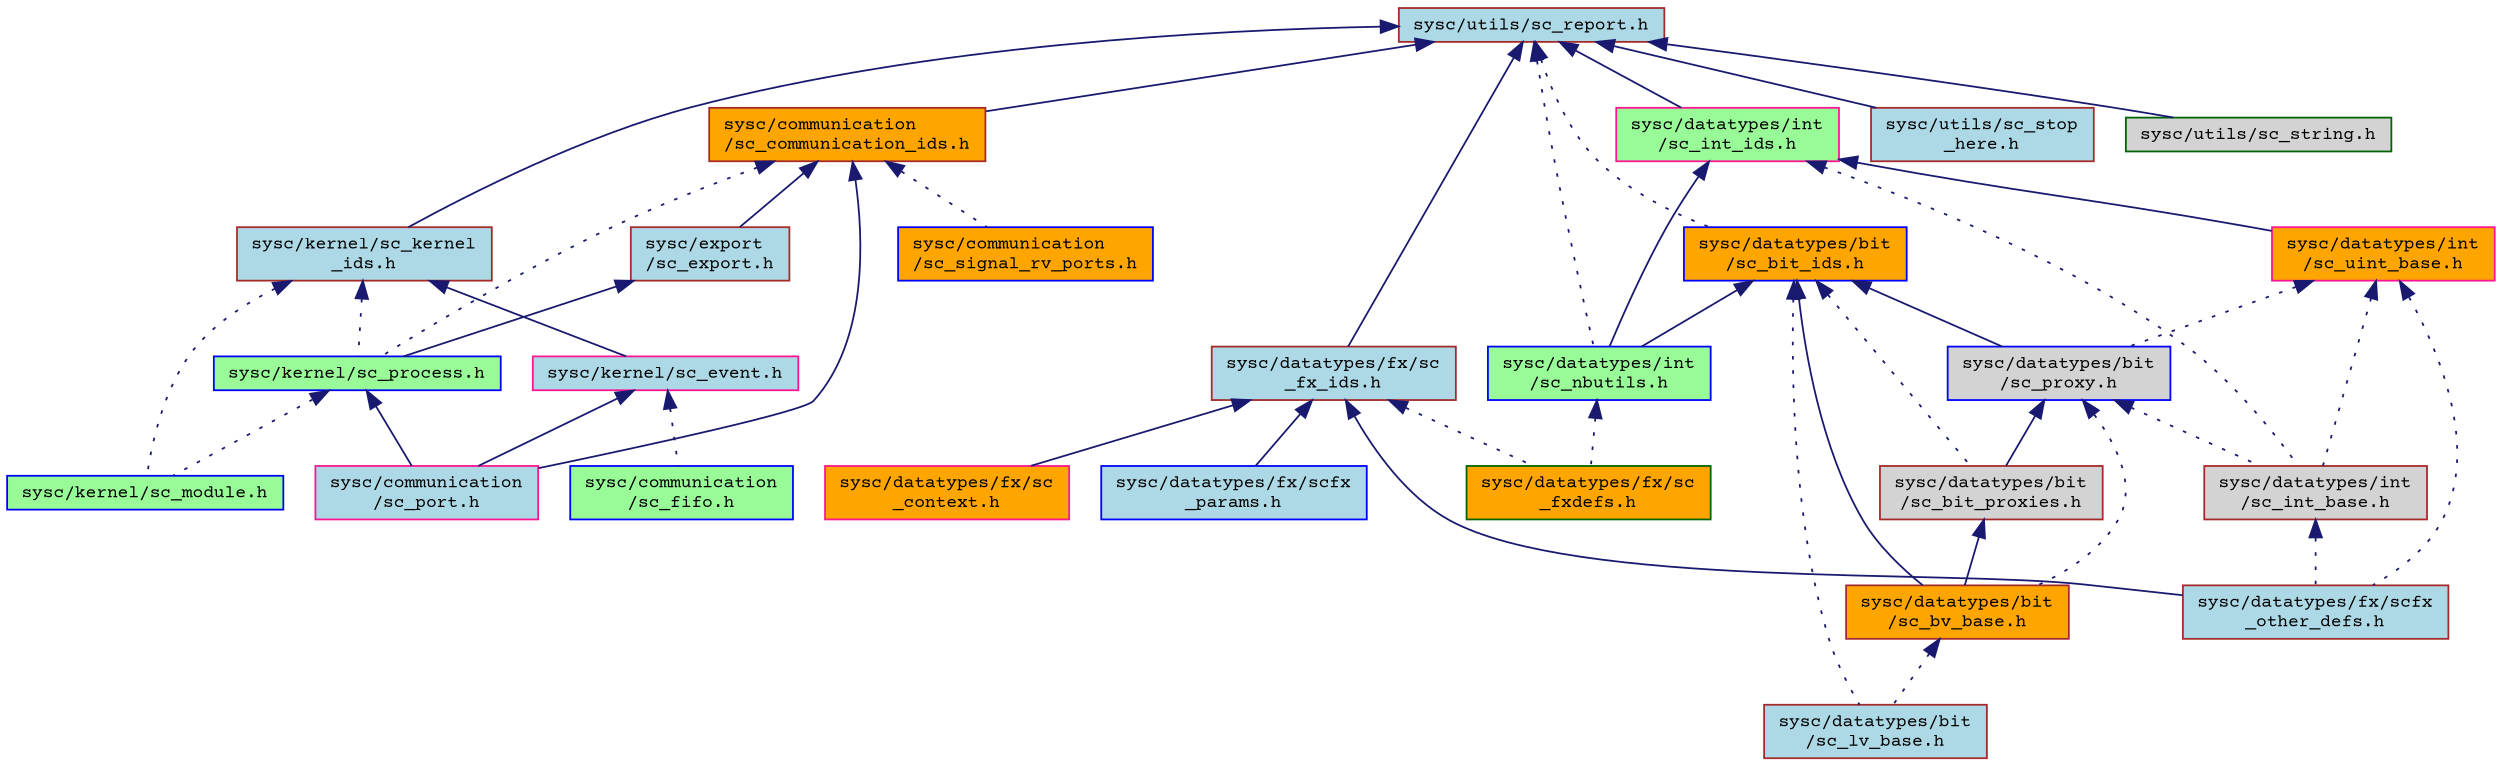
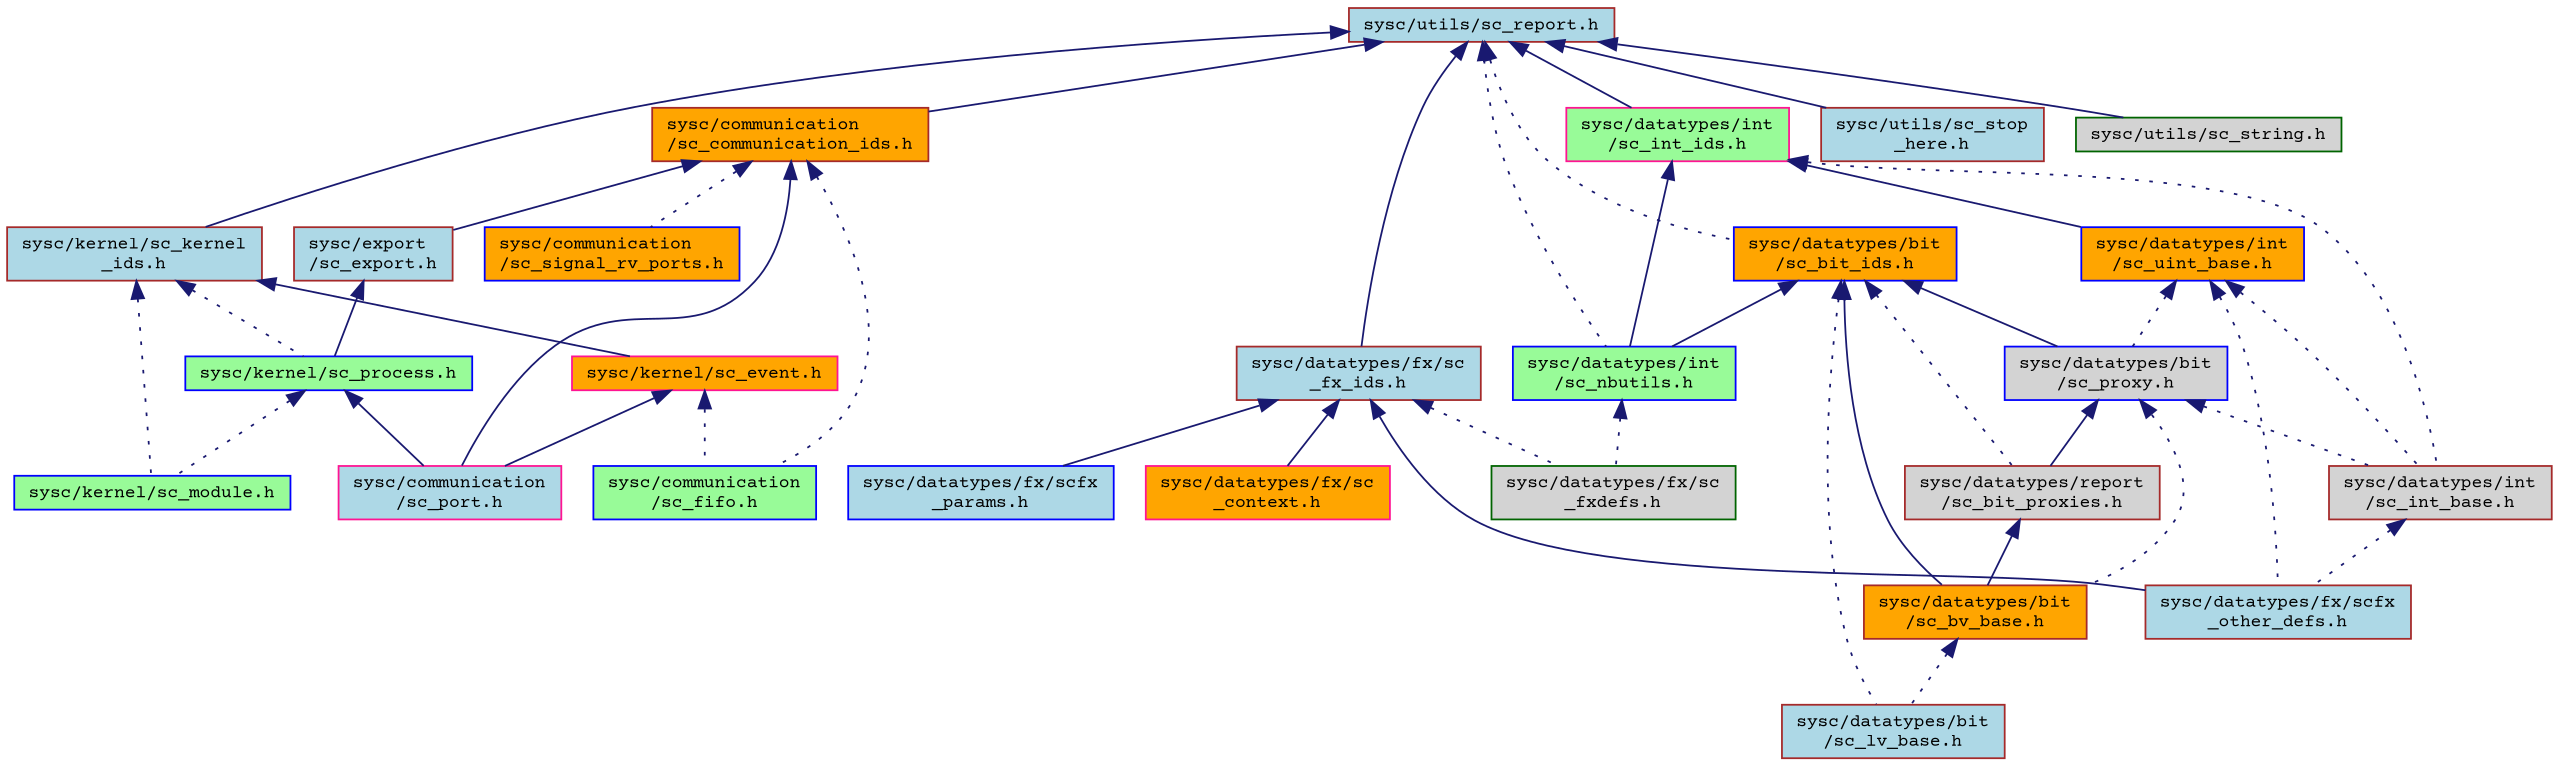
  digraph {
    fontname="Courier Prime"
    node [color=brown fillcolor=lightblue fontname="Courier Prime" fontsize=10 shape=record style=filled]
    edge [color=midnightblue dir=back fontname="Courier Prime" fontsize=10 labelfontname=FreeSans labelfontsize=10 style=solid]
    n1 [fontcolor=black height=0.2 label="sysc/utils/sc_report.h" width=0.4]
    n2 [height=0.2 label="sysc/kernel/sc_kernel\l_ids.h" width=0.4]
    n3 [fillcolor=orange height=0.2 label="sysc/communication\l/sc_communication_ids.h" width=0.4]
    n4 [height=0.2 label="sysc/datatypes/fx/sc\l_fx_ids.h" width=0.4]
    n5 [color=blue fillcolor=orange height=0.2 label="sysc/datatypes/bit\l/sc_bit_ids.h" width=0.4]
    n6 [color=blue fillcolor=palegreen height=0.2 label="sysc/datatypes/int\l/sc_nbutils.h" width=0.4]
    n7 [color=deeppink fillcolor=palegreen height=0.2 label="sysc/datatypes/int\l/sc_int_ids.h" width=0.4]
    n8 [height=0.2 label="sysc/utils/sc_stop\l_here.h" width=0.4]
    n9 [color=darkgreen fillcolor=lightgrey height=0.2 label="sysc/utils/sc_string.h" width=0.4]
    n10 [color=blue fillcolor=palegreen height=0.2 label="sysc/kernel/sc_module.h" width=0.4]
    n11 [color=blue fillcolor=palegreen height=0.2 label="sysc/kernel/sc_process.h" width=0.4]
-   n12 [color=deeppink height=0.2 label="sysc/kernel/sc_event.h" width=0.4]
+   n12 [color=deeppink fillcolor=orange height=0.2 label="sysc/kernel/sc_event.h" width=0.4]
    n13 [color=deeppink height=0.2 label="sysc/communication\l/sc_port.h" width=0.4]
    n14 [color=blue fillcolor=palegreen height=0.2 label="sysc/communication\l/sc_fifo.h" width=0.4]
    n15 [height=0.2 label="sysc/export\l/sc_export.h" width=0.4]
    n16 [color=blue fillcolor=orange height=0.2 label="sysc/communication\l/sc_signal_rv_ports.h" width=0.4]
-   n17 [color=darkgreen fillcolor=orange height=0.2 label="sysc/datatypes/fx/sc\l_fxdefs.h" width=0.4]
+   n17 [color=darkgreen fillcolor=lightgrey height=0.2 label="sysc/datatypes/fx/sc\l_fxdefs.h" width=0.4]
    n18 [color=deeppink fillcolor=orange height=0.2 label="sysc/datatypes/fx/sc\l_context.h" width=0.4]
    n19 [color=blue height=0.2 label="sysc/datatypes/fx/scfx\l_params.h" width=0.4]
    n20 [height=0.2 label="sysc/datatypes/fx/scfx\l_other_defs.h" width=0.4]
    n21 [height=0.2 label="sysc/datatypes/bit\l/sc_lv_base.h" width=0.4]
    n22 [fillcolor=orange height=0.2 label="sysc/datatypes/bit\l/sc_bv_base.h" width=0.4]
-   n23 [fillcolor=lightgrey height=0.2 label="sysc/datatypes/bit\l/sc_bit_proxies.h" width=0.4]
+   n23 [fillcolor=lightgrey height=0.2 label="sysc/datatypes/report\l/sc_bit_proxies.h" width=0.4]
    n24 [color=blue fillcolor=lightgrey height=0.2 label="sysc/datatypes/bit\l/sc_proxy.h" width=0.4]
    n25 [fillcolor=lightgrey height=0.2 label="sysc/datatypes/int\l/sc_int_base.h" width=0.4]
-   n26 [color=deeppink fillcolor=orange height=0.2 label="sysc/datatypes/int\l/sc_uint_base.h" width=0.4]
+   n26 [color=blue fillcolor=orange height=0.2 label="sysc/datatypes/int\l/sc_uint_base.h" width=0.4]
    n1 -> n2
    n1 -> n3
    n1 -> n4
    n1 -> n5 [style=dotted]
    n1 -> n6 [style=dotted]
    n1 -> n7
    n1 -> n8
    n1 -> n9
    n2 -> n10 [style=dotted]
    n2 -> n11 [style=dotted]
    n2 -> n12
    n3 -> n13
-   n3 -> n11 [style=dotted]
+   n3 -> n14 [style=dotted]
    n3 -> n15
    n3 -> n16 [style=dotted]
    n4 -> n17 [style=dotted]
    n4 -> n18
    n4 -> n19
    n4 -> n20
    n5 -> n6
    n5 -> n21 [style=dotted]
    n5 -> n22
    n5 -> n23 [style=dotted]
    n5 -> n24
    n6 -> n17 [style=dotted]
    n7 -> n6
    n7 -> n25 [style=dotted]
    n7 -> n26
    n11 -> n10 [style=dotted]
    n11 -> n13
    n12 -> n13
    n12 -> n14 [style=dotted]
    n15 -> n11
    n22 -> n21 [style=dotted]
    n23 -> n22
    n24 -> n22 [style=dotted]
    n24 -> n23
    n24 -> n25 [style=dotted]
    n25 -> n20 [style=dotted]
    n26 -> n20 [style=dotted]
    n26 -> n24 [style=dotted]
    n26 -> n25 [style=dotted]
  }
